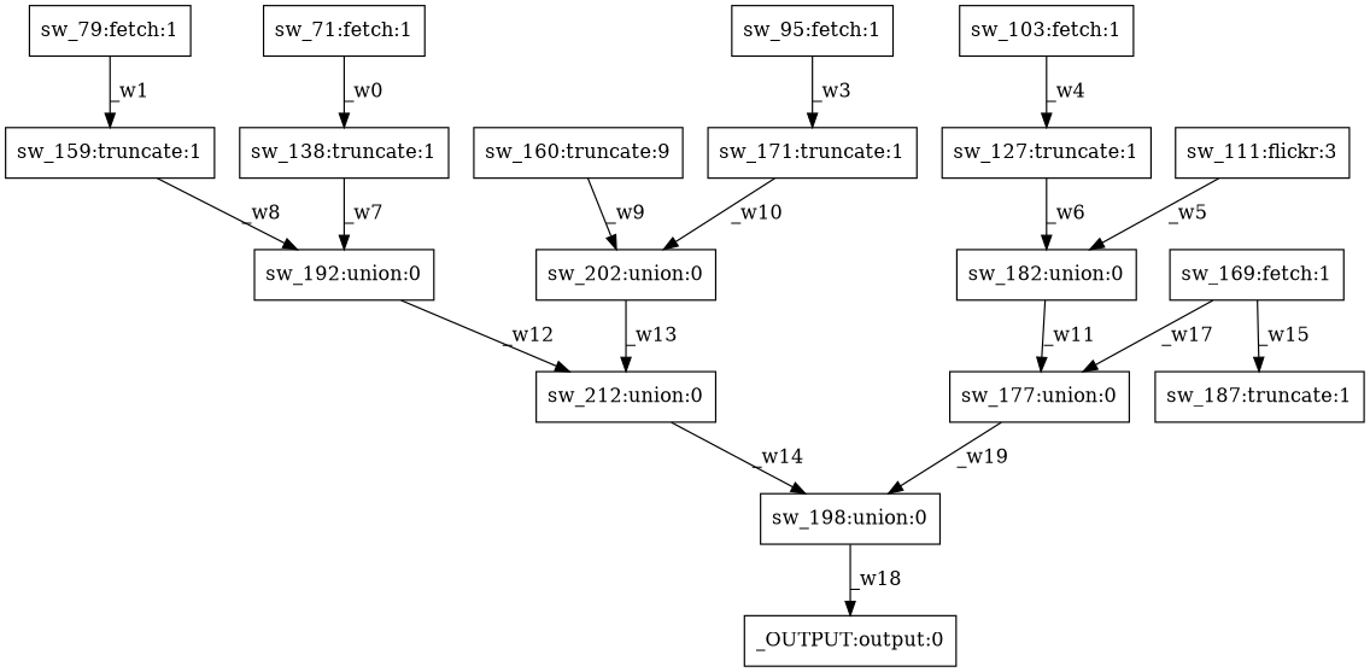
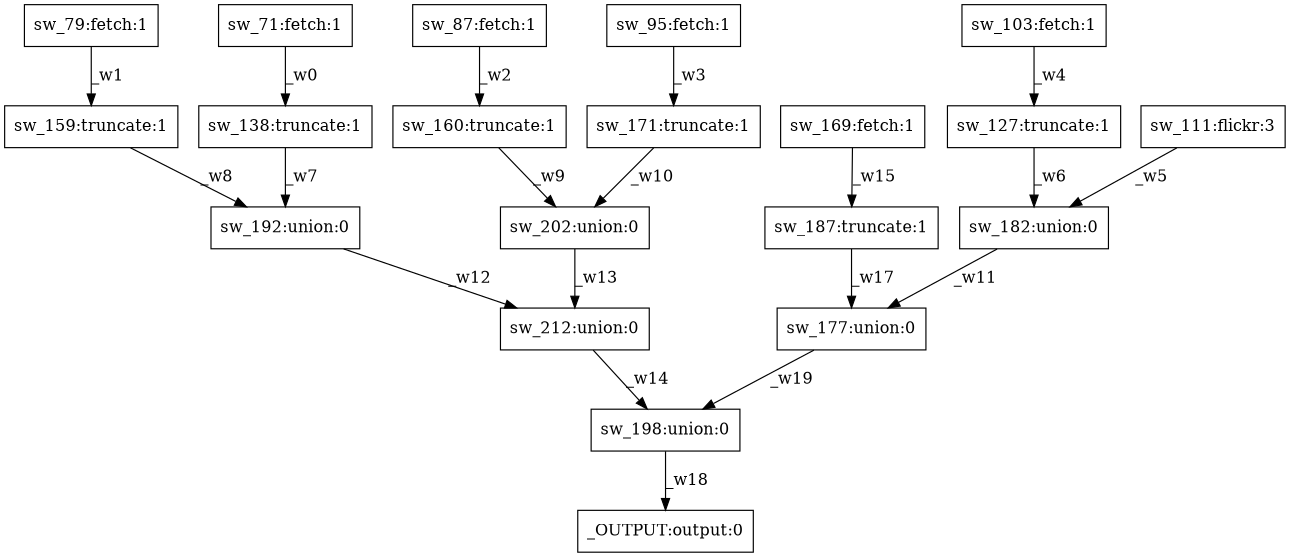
  digraph {
    node [shape=box]
    n1 [label="_OUTPUT:output:0"]
    n2 [label="sw_192:union:0"]
    n3 [label="sw_212:union:0"]
    n4 [label="sw_198:union:0"]
    n5 [label="sw_187:truncate:1"]
    n6 [label="sw_177:union:0"]
-   n8 [label="sw_160:truncate:9"]
+   n7 [label="sw_87:fetch:1"]
+   n8 [label="sw_160:truncate:1"]
    n9 [label="sw_202:union:0"]
    n10 [label="sw_103:fetch:1"]
    n11 [label="sw_127:truncate:1"]
    n12 [label="sw_182:union:0"]
    n13 [label="sw_95:fetch:1"]
    n14 [label="sw_171:truncate:1"]
    n15 [label="sw_159:truncate:1"]
    n16 [label="sw_79:fetch:1"]
    n17 [label="sw_138:truncate:1"]
    n18 [label="sw_71:fetch:1"]
    n19 [label="sw_169:fetch:1"]
    n20 [label="sw_111:flickr:3"]
    n2 -> n3 [label=_w12]
    n3 -> n4 [label=_w14]
    n4 -> n1 [label=_w18]
-   n19 -> n6 [label=_w17]
+   n5 -> n6 [label=_w17]
    n6 -> n4 [label=_w19]
+   n7 -> n8 [label=_w2]
    n8 -> n9 [label=_w9]
    n9 -> n3 [label=_w13]
    n10 -> n11 [label=_w4]
    n11 -> n12 [label=_w6]
    n12 -> n6 [label=_w11]
    n13 -> n14 [label=_w3]
    n14 -> n9 [label=_w10]
    n15 -> n2 [label=_w8]
    n16 -> n15 [label=_w1]
    n17 -> n2 [label=_w7]
    n18 -> n17 [label=_w0]
    n19 -> n5 [label=_w15]
    n20 -> n12 [label=_w5]
  }
